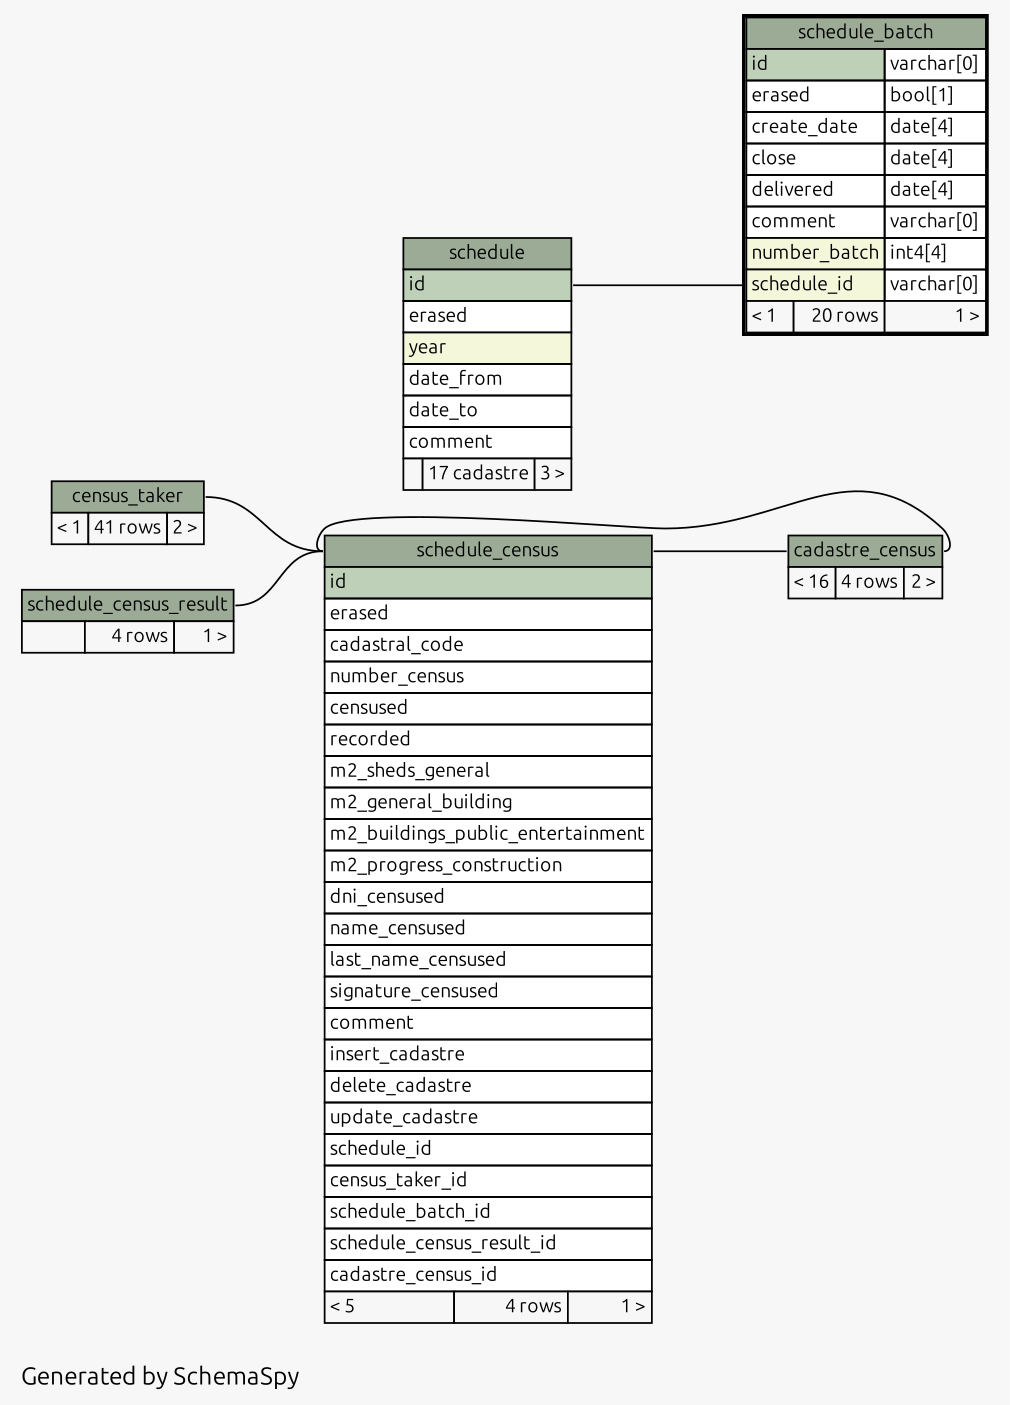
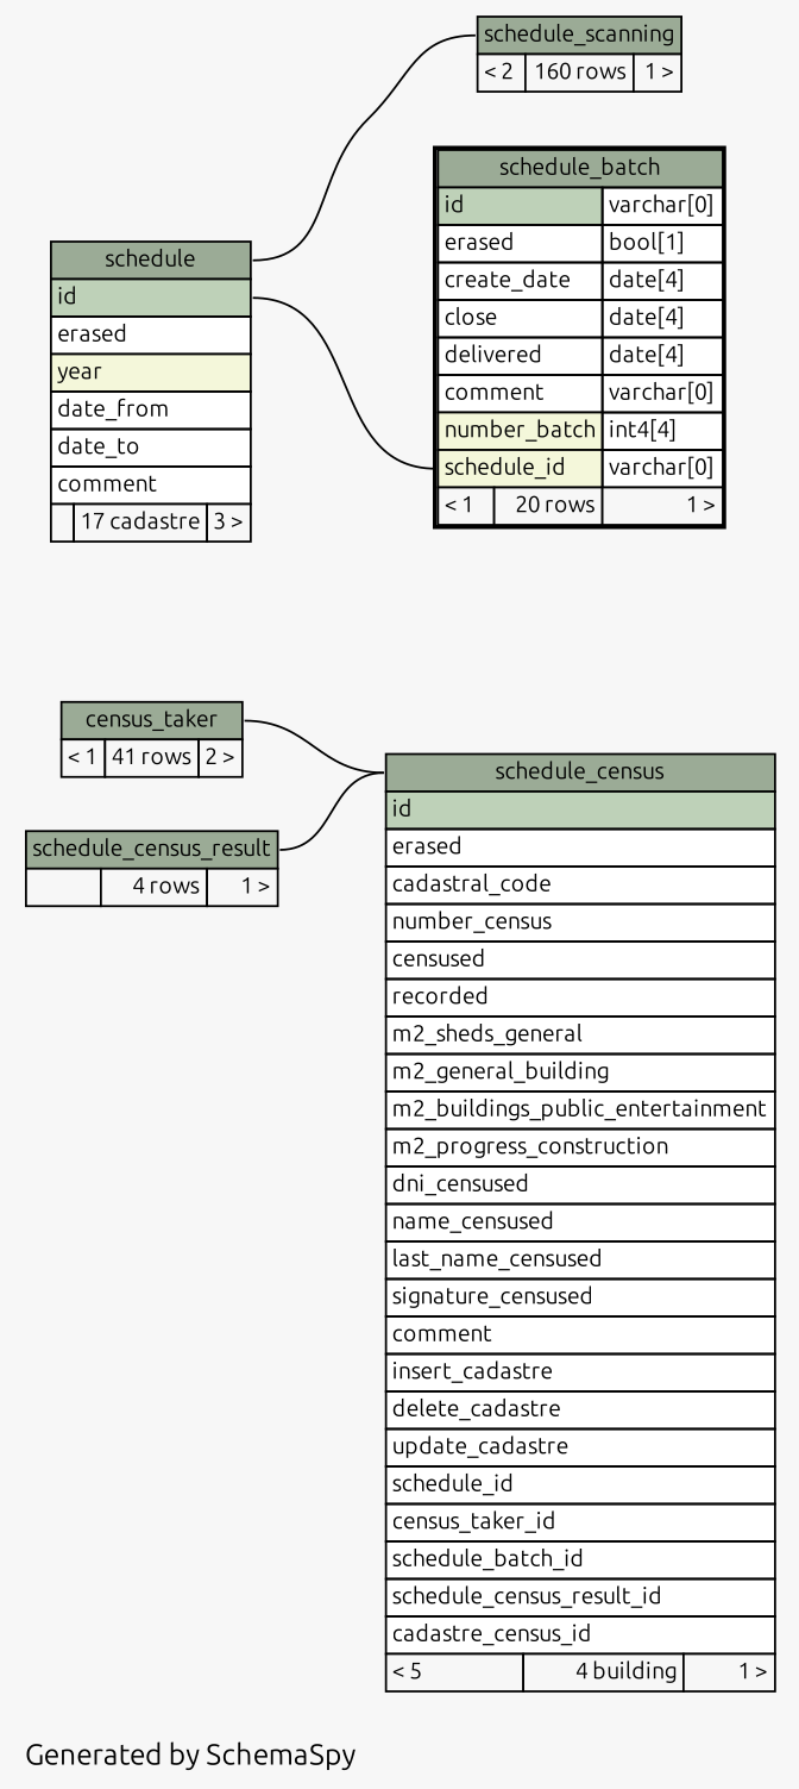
  digraph {
    bgcolor="#f7f7f7"
    fontname=Ubuntu
    label="\nGenerated by SchemaSpy"
    labeljust=l
    rankdir=RL
    node [fontname=Ubuntu fontsize=11 shape=plaintext]
    edge [arrowhead=none arrowsize=0.8 arrowtail=crowtee fontname=Ubuntu tailport="schedule_census.heading:w"]
-   n1 [label=<     <TABLE BORDER="0" CELLBORDER="1" CELLSPACING="0" BGCOLOR="#ffffff">       <TR><TD PORT="cadastre_census.heading" COLSPAN="3" BGCOLOR="#9bab96" ALIGN="CENTER">cadastre_census</TD></TR>       <TR><TD ALIGN="LEFT" BGCOLOR="#f7f7f7">&lt; 16</TD><TD ALIGN="RIGHT" BGCOLOR="#f7f7f7">4 rows</TD><TD ALIGN="RIGHT" BGCOLOR="#f7f7f7">2 &gt;</TD></TR>     </TABLE>>]
-   n2 [label=<     <TABLE BORDER="0" CELLBORDER="1" CELLSPACING="0" BGCOLOR="#ffffff">       <TR><TD PORT="schedule_census.heading" COLSPAN="3" BGCOLOR="#9bab96" ALIGN="CENTER">schedule_census</TD></TR>       <TR><TD PORT="id" COLSPAN="3" BGCOLOR="#bed1b8" ALIGN="LEFT">id</TD></TR>       <TR><TD PORT="erased" COLSPAN="3" ALIGN="LEFT">erased</TD></TR>       <TR><TD PORT="cadastral_code" COLSPAN="3" ALIGN="LEFT">cadastral_code</TD></TR>       <TR><TD PORT="number_census" COLSPAN="3" ALIGN="LEFT">number_census</TD></TR>       <TR><TD PORT="censused" COLSPAN="3" ALIGN="LEFT">censused</TD></TR>       <TR><TD PORT="recorded" COLSPAN="3" ALIGN="LEFT">recorded</TD></TR>       <TR><TD PORT="m2_sheds_general" COLSPAN="3" ALIGN="LEFT">m2_sheds_general</TD></TR>       <TR><TD PORT="m2_general_building" COLSPAN="3" ALIGN="LEFT">m2_general_building</TD></TR>       <TR><TD PORT="m2_buildings_public_entertainment" COLSPAN="3" ALIGN="LEFT">m2_buildings_public_entertainment</TD></TR>       <TR><TD PORT="m2_progress_construction" COLSPAN="3" ALIGN="LEFT">m2_progress_construction</TD></TR>       <TR><TD PORT="dni_censused" COLSPAN="3" ALIGN="LEFT">dni_censused</TD></TR>       <TR><TD PORT="name_censused" COLSPAN="3" ALIGN="LEFT">name_censused</TD></TR>       <TR><TD PORT="last_name_censused" COLSPAN="3" ALIGN="LEFT">last_name_censused</TD></TR>       <TR><TD PORT="signature_censused" COLSPAN="3" ALIGN="LEFT">signature_censused</TD></TR>       <TR><TD PORT="comment" COLSPAN="3" ALIGN="LEFT">comment</TD></TR>       <TR><TD PORT="insert_cadastre" COLSPAN="3" ALIGN="LEFT">insert_cadastre</TD></TR>       <TR><TD PORT="delete_cadastre" COLSPAN="3" ALIGN="LEFT">delete_cadastre</TD></TR>       <TR><TD PORT="update_cadastre" COLSPAN="3" ALIGN="LEFT">update_cadastre</TD></TR>       <TR><TD PORT="schedule_id" COLSPAN="3" ALIGN="LEFT">schedule_id</TD></TR>       <TR><TD PORT="census_taker_id" COLSPAN="3" ALIGN="LEFT">census_taker_id</TD></TR>       <TR><TD PORT="schedule_batch_id" COLSPAN="3" ALIGN="LEFT">schedule_batch_id</TD></TR>       <TR><TD PORT="schedule_census_result_id" COLSPAN="3" ALIGN="LEFT">schedule_census_result_id</TD></TR>       <TR><TD PORT="cadastre_census_id" COLSPAN="3" ALIGN="LEFT">cadastre_census_id</TD></TR>       <TR><TD ALIGN="LEFT" BGCOLOR="#f7f7f7">&lt; 5</TD><TD ALIGN="RIGHT" BGCOLOR="#f7f7f7">4 rows</TD><TD ALIGN="RIGHT" BGCOLOR="#f7f7f7">1 &gt;</TD></TR>     </TABLE>>]
+   n2 [label=<     <TABLE BORDER="0" CELLBORDER="1" CELLSPACING="0" BGCOLOR="#ffffff">       <TR><TD PORT="schedule_census.heading" COLSPAN="3" BGCOLOR="#9bab96" ALIGN="CENTER">schedule_census</TD></TR>       <TR><TD PORT="id" COLSPAN="3" BGCOLOR="#bed1b8" ALIGN="LEFT">id</TD></TR>       <TR><TD PORT="erased" COLSPAN="3" ALIGN="LEFT">erased</TD></TR>       <TR><TD PORT="cadastral_code" COLSPAN="3" ALIGN="LEFT">cadastral_code</TD></TR>       <TR><TD PORT="number_census" COLSPAN="3" ALIGN="LEFT">number_census</TD></TR>       <TR><TD PORT="censused" COLSPAN="3" ALIGN="LEFT">censused</TD></TR>       <TR><TD PORT="recorded" COLSPAN="3" ALIGN="LEFT">recorded</TD></TR>       <TR><TD PORT="m2_sheds_general" COLSPAN="3" ALIGN="LEFT">m2_sheds_general</TD></TR>       <TR><TD PORT="m2_general_building" COLSPAN="3" ALIGN="LEFT">m2_general_building</TD></TR>       <TR><TD PORT="m2_buildings_public_entertainment" COLSPAN="3" ALIGN="LEFT">m2_buildings_public_entertainment</TD></TR>       <TR><TD PORT="m2_progress_construction" COLSPAN="3" ALIGN="LEFT">m2_progress_construction</TD></TR>       <TR><TD PORT="dni_censused" COLSPAN="3" ALIGN="LEFT">dni_censused</TD></TR>       <TR><TD PORT="name_censused" COLSPAN="3" ALIGN="LEFT">name_censused</TD></TR>       <TR><TD PORT="last_name_censused" COLSPAN="3" ALIGN="LEFT">last_name_censused</TD></TR>       <TR><TD PORT="signature_censused" COLSPAN="3" ALIGN="LEFT">signature_censused</TD></TR>       <TR><TD PORT="comment" COLSPAN="3" ALIGN="LEFT">comment</TD></TR>       <TR><TD PORT="insert_cadastre" COLSPAN="3" ALIGN="LEFT">insert_cadastre</TD></TR>       <TR><TD PORT="delete_cadastre" COLSPAN="3" ALIGN="LEFT">delete_cadastre</TD></TR>       <TR><TD PORT="update_cadastre" COLSPAN="3" ALIGN="LEFT">update_cadastre</TD></TR>       <TR><TD PORT="schedule_id" COLSPAN="3" ALIGN="LEFT">schedule_id</TD></TR>       <TR><TD PORT="census_taker_id" COLSPAN="3" ALIGN="LEFT">census_taker_id</TD></TR>       <TR><TD PORT="schedule_batch_id" COLSPAN="3" ALIGN="LEFT">schedule_batch_id</TD></TR>       <TR><TD PORT="schedule_census_result_id" COLSPAN="3" ALIGN="LEFT">schedule_census_result_id</TD></TR>       <TR><TD PORT="cadastre_census_id" COLSPAN="3" ALIGN="LEFT">cadastre_census_id</TD></TR>       <TR><TD ALIGN="LEFT" BGCOLOR="#f7f7f7">&lt; 5</TD><TD ALIGN="RIGHT" BGCOLOR="#f7f7f7">4 building</TD><TD ALIGN="RIGHT" BGCOLOR="#f7f7f7">1 &gt;</TD></TR>     </TABLE>>]
    n3 [label=<     <TABLE BORDER="0" CELLBORDER="1" CELLSPACING="0" BGCOLOR="#ffffff">       <TR><TD PORT="census_taker.heading" COLSPAN="3" BGCOLOR="#9bab96" ALIGN="CENTER">census_taker</TD></TR>       <TR><TD ALIGN="LEFT" BGCOLOR="#f7f7f7">&lt; 1</TD><TD ALIGN="RIGHT" BGCOLOR="#f7f7f7">41 rows</TD><TD ALIGN="RIGHT" BGCOLOR="#f7f7f7">2 &gt;</TD></TR>     </TABLE>>]
    n4 [label=<     <TABLE BORDER="0" CELLBORDER="1" CELLSPACING="0" BGCOLOR="#ffffff">       <TR><TD PORT="schedule_census_result.heading" COLSPAN="3" BGCOLOR="#9bab96" ALIGN="CENTER">schedule_census_result</TD></TR>       <TR><TD ALIGN="LEFT" BGCOLOR="#f7f7f7">  </TD><TD ALIGN="RIGHT" BGCOLOR="#f7f7f7">4 rows</TD><TD ALIGN="RIGHT" BGCOLOR="#f7f7f7">1 &gt;</TD></TR>     </TABLE>>]
    n5 [label=<     <TABLE BORDER="2" CELLBORDER="1" CELLSPACING="0" BGCOLOR="#ffffff">       <TR><TD PORT="schedule_batch.heading" COLSPAN="3" BGCOLOR="#9bab96" ALIGN="CENTER">schedule_batch</TD></TR>       <TR><TD PORT="id" COLSPAN="2" BGCOLOR="#bed1b8" ALIGN="LEFT">id</TD><TD PORT="id.type" ALIGN="LEFT">varchar[0]</TD></TR>       <TR><TD PORT="erased" COLSPAN="2" ALIGN="LEFT">erased</TD><TD PORT="erased.type" ALIGN="LEFT">bool[1]</TD></TR>       <TR><TD PORT="create_date" COLSPAN="2" ALIGN="LEFT">create_date</TD><TD PORT="create_date.type" ALIGN="LEFT">date[4]</TD></TR>       <TR><TD PORT="close" COLSPAN="2" ALIGN="LEFT">close</TD><TD PORT="close.type" ALIGN="LEFT">date[4]</TD></TR>       <TR><TD PORT="delivered" COLSPAN="2" ALIGN="LEFT">delivered</TD><TD PORT="delivered.type" ALIGN="LEFT">date[4]</TD></TR>       <TR><TD PORT="comment" COLSPAN="2" ALIGN="LEFT">comment</TD><TD PORT="comment.type" ALIGN="LEFT">varchar[0]</TD></TR>       <TR><TD PORT="number_batch" COLSPAN="2" BGCOLOR="#f4f7da" ALIGN="LEFT">number_batch</TD><TD PORT="number_batch.type" ALIGN="LEFT">int4[4]</TD></TR>       <TR><TD PORT="schedule_id" COLSPAN="2" BGCOLOR="#f4f7da" ALIGN="LEFT">schedule_id</TD><TD PORT="schedule_id.type" ALIGN="LEFT">varchar[0]</TD></TR>       <TR><TD ALIGN="LEFT" BGCOLOR="#f7f7f7">&lt; 1</TD><TD ALIGN="RIGHT" BGCOLOR="#f7f7f7">20 rows</TD><TD ALIGN="RIGHT" BGCOLOR="#f7f7f7">1 &gt;</TD></TR>     </TABLE>>]
    n6 [label=<     <TABLE BORDER="0" CELLBORDER="1" CELLSPACING="0" BGCOLOR="#ffffff">       <TR><TD PORT="schedule.heading" COLSPAN="3" BGCOLOR="#9bab96" ALIGN="CENTER">schedule</TD></TR>       <TR><TD PORT="id" COLSPAN="3" BGCOLOR="#bed1b8" ALIGN="LEFT">id</TD></TR>       <TR><TD PORT="erased" COLSPAN="3" ALIGN="LEFT">erased</TD></TR>       <TR><TD PORT="year" COLSPAN="3" BGCOLOR="#f4f7da" ALIGN="LEFT">year</TD></TR>       <TR><TD PORT="date_from" COLSPAN="3" ALIGN="LEFT">date_from</TD></TR>       <TR><TD PORT="date_to" COLSPAN="3" ALIGN="LEFT">date_to</TD></TR>       <TR><TD PORT="comment" COLSPAN="3" ALIGN="LEFT">comment</TD></TR>       <TR><TD ALIGN="LEFT" BGCOLOR="#f7f7f7">  </TD><TD ALIGN="RIGHT" BGCOLOR="#f7f7f7">17 cadastre</TD><TD ALIGN="RIGHT" BGCOLOR="#f7f7f7">3 &gt;</TD></TR>     </TABLE>>]
-   n1 -> n2 [arrowtail=crowodot headport="schedule_census.heading:e" tailport="cadastre_census.heading:w"]
-   n2 -> n1 [headport="cadastre_census.heading:e"]
+   n7 [label=<     <TABLE BORDER="0" CELLBORDER="1" CELLSPACING="0" BGCOLOR="#ffffff">       <TR><TD PORT="schedule_scanning.heading" COLSPAN="3" BGCOLOR="#9bab96" ALIGN="CENTER">schedule_scanning</TD></TR>       <TR><TD ALIGN="LEFT" BGCOLOR="#f7f7f7">&lt; 2</TD><TD ALIGN="RIGHT" BGCOLOR="#f7f7f7">160 rows</TD><TD ALIGN="RIGHT" BGCOLOR="#f7f7f7">1 &gt;</TD></TR>     </TABLE>>]
    n2 -> n3 [headport="census_taker.heading:e"]
    n2 -> n4 [headport="schedule_census_result.heading:e"]
    n5 -> n6 [headport="id:e" tailport="schedule_id:w"]
+   n7 -> n6 [headport="schedule.heading:e" tailport="schedule_scanning.heading:w"]
  }
